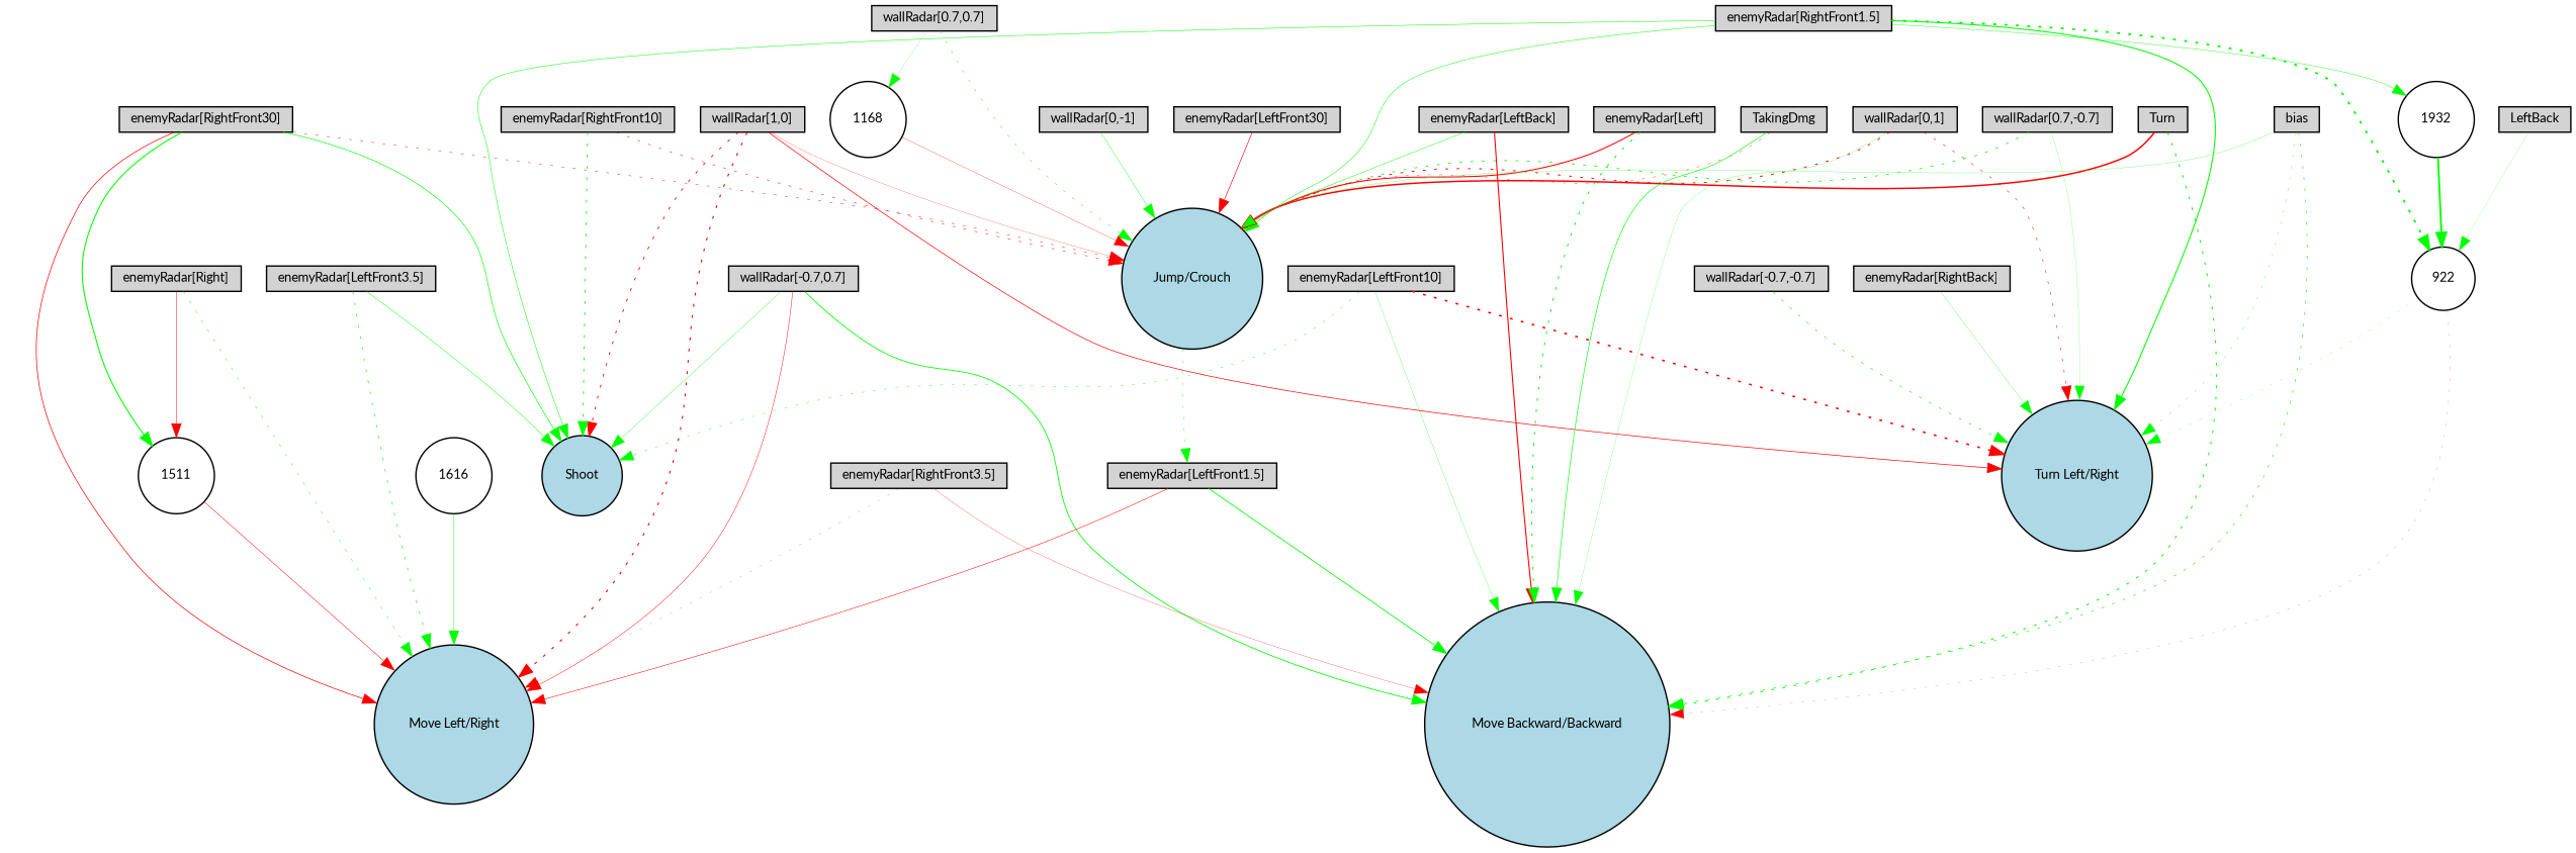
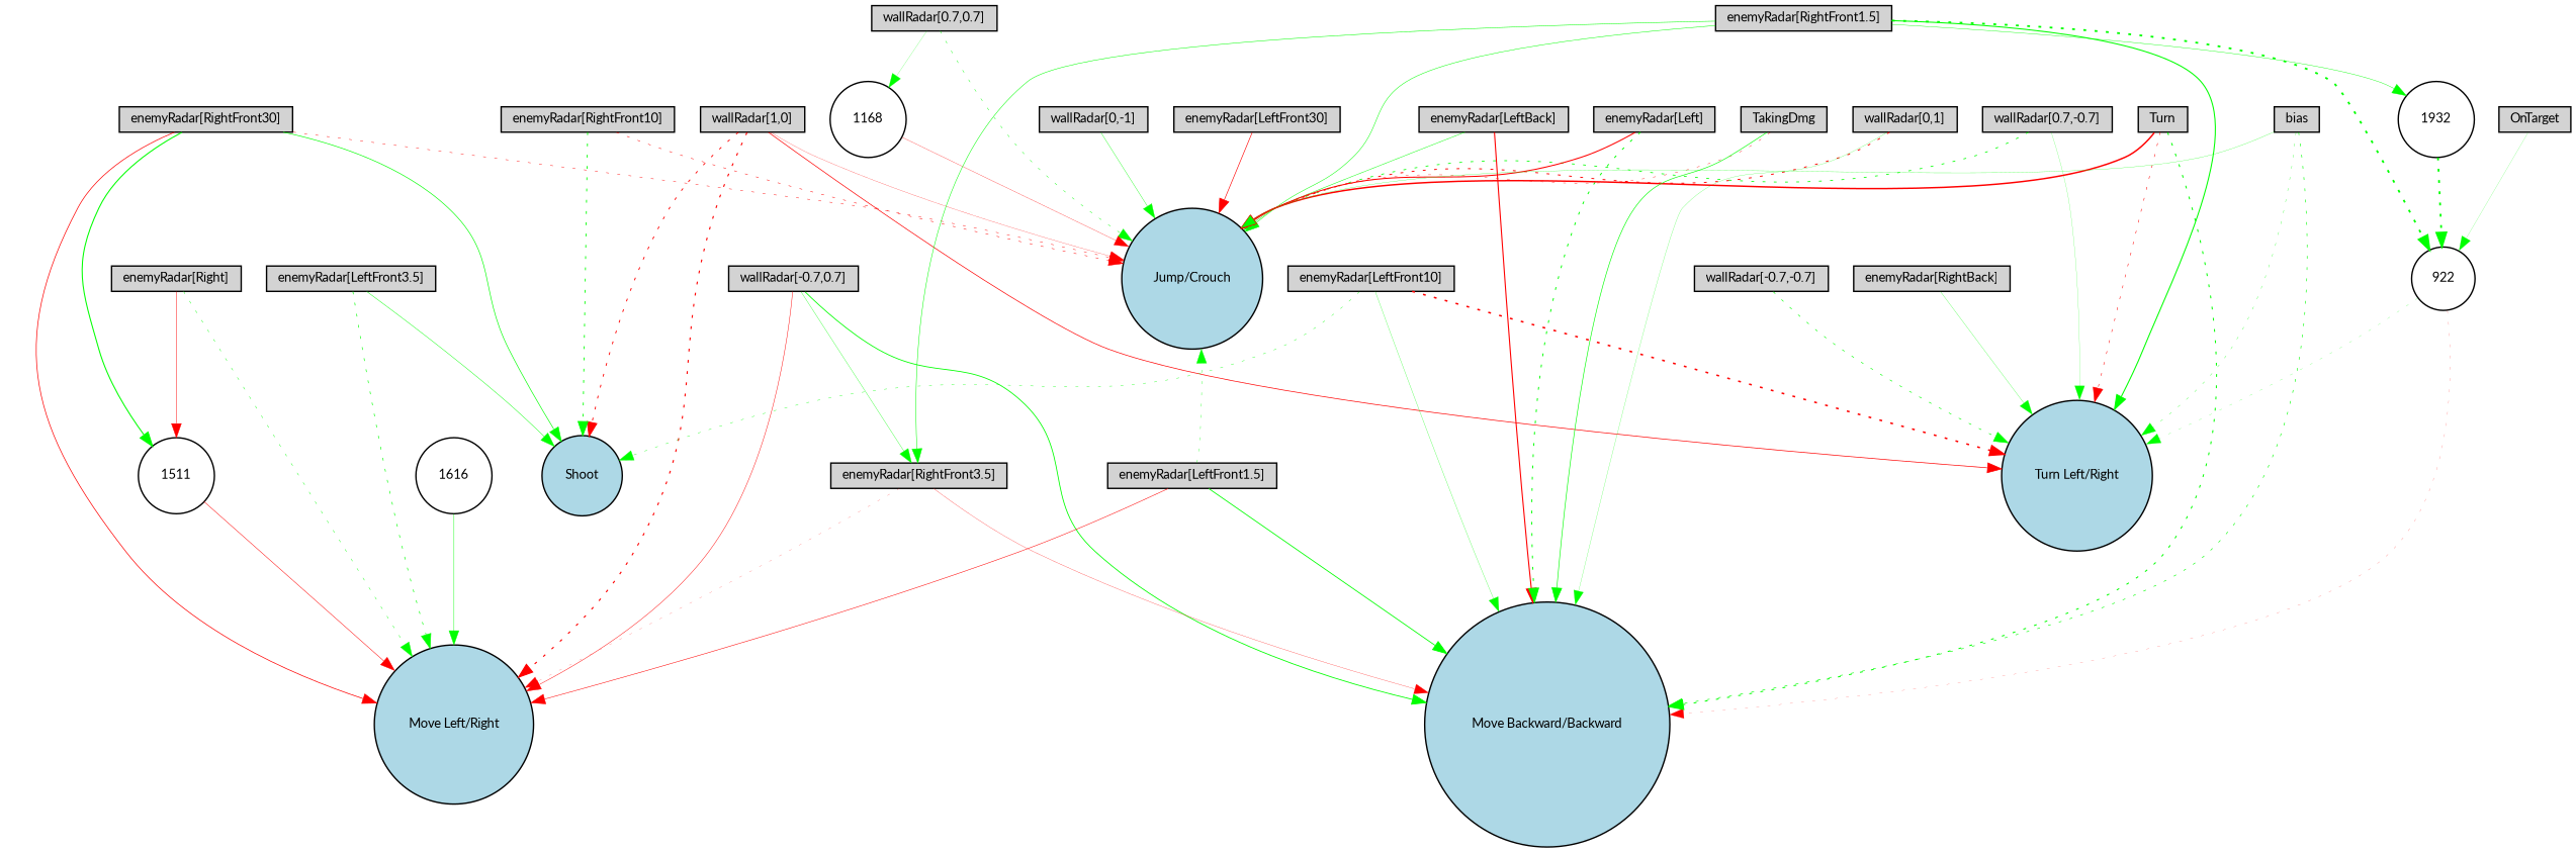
  digraph {
    fontname=Lato
    node [fillcolor=lightgray fontname=Lato fontsize=9 shape=box style=filled]
    edge [color=green fontname=Lato style=solid]
    "wallRadar[1,0]" [height=0.2 width=0.2]
    Shoot [fillcolor=lightblue height=0.2 shape=circle width=0.2]
    "Jump/Crouch" [fillcolor=lightblue height=0.2 shape=circle width=0.2]
    "Move Left/Right" [fillcolor=lightblue height=0.2 shape=circle width=0.2]
    "Turn Left/Right" [fillcolor=lightblue height=0.2 shape=circle width=0.2]
    "wallRadar[0,1]" [height=0.2 width=0.2]
    n7 [fillcolor=lightblue height=0.2 label="Move Backward/Backward" shape=circle width=0.2]
    1616 [fillcolor=white height=0.2 shape=circle width=0.2]
    "wallRadar[0,-1]" [height=0.2 width=0.2]
    "wallRadar[0.7,0.7]" [height=0.2 width=0.2]
    n11 [fillcolor=white height=0.2 label=1168 shape=circle width=0.2]
    "wallRadar[-0.7,0.7]" [height=0.2 width=0.2]
    "wallRadar[-0.7,-0.7]" [height=0.2 width=0.2]
    "wallRadar[0.7,-0.7]" [height=0.2 width=0.2]
    "enemyRadar[RightBack]" [height=0.2 width=0.2]
    "enemyRadar[LeftBack]" [height=0.2 width=0.2]
    "enemyRadar[Right]" [height=0.2 width=0.2]
    1511 [fillcolor=white height=0.2 shape=circle width=0.2]
    "enemyRadar[Left]" [height=0.2 width=0.2]
    "enemyRadar[RightFront30]" [height=0.2 width=0.2]
    "enemyRadar[LeftFront30]" [height=0.2 width=0.2]
    "enemyRadar[RightFront10]" [height=0.2 width=0.2]
    "enemyRadar[LeftFront10]" [height=0.2 width=0.2]
    "enemyRadar[RightFront3.5]" [height=0.2 width=0.2]
    "enemyRadar[LeftFront3.5]" [height=0.2 width=0.2]
    "enemyRadar[RightFront1.5]" [height=0.2 width=0.2]
    1932 [fillcolor=white height=0.2 shape=circle width=0.2]
    n28 [fillcolor=white height=0.2 label=922 shape=circle width=0.2]
    "enemyRadar[LeftFront1.5]" [height=0.2 width=0.2]
-   OnTarget [height=0.2 width=0.2 label=LeftBack]
+   OnTarget [height=0.2 width=0.2]
    n31 [height=0.2 label=Turn width=0.2]
    TakingDmg [height=0.2 width=0.2]
    bias [height=0.2 width=0.2]
    "wallRadar[1,0]" -> Shoot [color=red penwidth=0.6394328709186229 style=dotted]
    "wallRadar[1,0]" -> "Jump/Crouch" [color=red penwidth=0.1583669418207737]
    "wallRadar[1,0]" -> "Move Left/Right" [color=red penwidth=0.799983578478006 style=dotted]
    "wallRadar[1,0]" -> "Turn Left/Right" [color=red penwidth=0.48485987550202636]
    "wallRadar[0,1]" -> "Jump/Crouch" [color=red penwidth=0.6673930433154788 style=dotted]
    "wallRadar[0,1]" -> n7 [penwidth=0.1461377568017041]
    1616 -> "Move Left/Right" [penwidth=0.2991904472078095]
    "wallRadar[0,-1]" -> "Jump/Crouch" [penwidth=0.24892517875031336]
    "wallRadar[0.7,0.7]" -> "Jump/Crouch" [penwidth=0.2960536599830619 style=dotted]
    "wallRadar[0.7,0.7]" -> n11 [penwidth=0.125610713571993]
    n11 -> "Jump/Crouch" [color=red penwidth=0.1995154366065676]
-   "wallRadar[-0.7,0.7]" -> Shoot [penwidth=0.22589437360305084]
+   "wallRadar[-0.7,0.7]" -> "enemyRadar[RightFront3.5]" [penwidth=0.22589437360305084]
    "wallRadar[-0.7,0.7]" -> "Move Left/Right" [color=red penwidth=0.3181554531762363]
    "wallRadar[-0.7,0.7]" -> n7 [penwidth=0.5848741995397353]
    "wallRadar[-0.7,-0.7]" -> "Turn Left/Right" [penwidth=0.42637498665564144 style=dotted]
    "wallRadar[0.7,-0.7]" -> "Jump/Crouch" [penwidth=0.5687817744677296 style=dotted]
    "wallRadar[0.7,-0.7]" -> "Turn Left/Right" [penwidth=0.1305531000890863]
    "enemyRadar[RightBack]" -> "Turn Left/Right" [penwidth=0.17493305183006064]
    "enemyRadar[LeftBack]" -> "Jump/Crouch" [penwidth=0.32400451137521225]
    "enemyRadar[LeftBack]" -> n7 [color=red penwidth=0.7770552156836061]
    "enemyRadar[Right]" -> "Move Left/Right" [penwidth=0.28826061908808964 style=dotted]
    "enemyRadar[Right]" -> 1511 [color=red penwidth=0.32422373805001026]
    1511 -> "Move Left/Right" [color=red penwidth=0.34389746989065834]
    "enemyRadar[Left]" -> "Jump/Crouch" [color=red penwidth=0.7370822359833511]
    "enemyRadar[Left]" -> n7 [penwidth=0.6746675647389984 style=dotted]
    "enemyRadar[RightFront30]" -> Shoot [penwidth=0.4568109601260866]
    "enemyRadar[RightFront30]" -> "Jump/Crouch" [color=red penwidth=0.3115961708635327 style=dotted]
    "enemyRadar[RightFront30]" -> "Move Left/Right" [color=red penwidth=0.49811502196359325]
    "enemyRadar[RightFront30]" -> 1511 [penwidth=0.7466211092182019]
    "enemyRadar[LeftFront30]" -> "Jump/Crouch" [color=red penwidth=0.43676198806744126]
    "enemyRadar[RightFront10]" -> Shoot [penwidth=0.6124154600970276 style=dotted]
    "enemyRadar[RightFront10]" -> "Jump/Crouch" [color=red penwidth=0.3466241197339278 style=dotted]
    "enemyRadar[LeftFront10]" -> Shoot [penwidth=0.25675469721079425 style=dotted]
    "enemyRadar[LeftFront10]" -> "Turn Left/Right" [color=red penwidth=1.1106477869600413 style=dotted]
    "enemyRadar[LeftFront10]" -> n7 [penwidth=0.1846352726137384]
    "enemyRadar[RightFront3.5]" -> "Move Left/Right" [color=red penwidth=0.12069535394723468 style=dotted]
    "enemyRadar[RightFront3.5]" -> n7 [color=red penwidth=0.18271103371505576]
    "enemyRadar[LeftFront3.5]" -> Shoot [penwidth=0.3136719632805739]
    "enemyRadar[LeftFront3.5]" -> "Move Left/Right" [penwidth=0.4518186506975119 style=dotted]
-   "enemyRadar[RightFront1.5]" -> Shoot [penwidth=0.3571923668168032]
+   "enemyRadar[RightFront1.5]" -> "enemyRadar[RightFront3.5]" [penwidth=0.3571923668168032]
    "enemyRadar[RightFront1.5]" -> "Jump/Crouch" [penwidth=0.3459272339077264]
    "enemyRadar[RightFront1.5]" -> "Turn Left/Right" [penwidth=0.7456525594134648]
    "enemyRadar[RightFront1.5]" -> 1932 [penwidth=0.2808637679105176]
    "enemyRadar[RightFront1.5]" -> n28 [penwidth=1.3067334516837006 style=dotted]
-   1932 -> n28 [penwidth=1.296039757042795]
+   1932 -> n28 [penwidth=1.296039757042795 style=dotted]
    n28 -> "Turn Left/Right" [penwidth=0.13347438245418886 style=dotted]
    n28 -> n7 [color=red penwidth=0.11923007958993788 style=dotted]
-   "Jump/Crouch" -> "enemyRadar[LeftFront1.5]" [penwidth=0.23882781193485358 style=dotted]
+   "enemyRadar[LeftFront1.5]" -> "Jump/Crouch" [penwidth=0.23882781193485358 style=dotted]
    "enemyRadar[LeftFront1.5]" -> "Move Left/Right" [color=red penwidth=0.3606174545566291]
    "enemyRadar[LeftFront1.5]" -> n7 [penwidth=0.5882726450072902]
    OnTarget -> n28 [penwidth=0.11096295402887903]
    n31 -> "Jump/Crouch" [color=red penwidth=1.0538997196236237]
-   "wallRadar[0,1]" -> "Turn Left/Right" [color=red penwidth=0.3702752526964621 style=dotted]
+   n31 -> "Turn Left/Right" [color=red penwidth=0.3702752526964621 style=dotted]
    n31 -> n7 [penwidth=0.7218440527432107 style=dotted]
    TakingDmg -> "Jump/Crouch" [color=red penwidth=0.26157062737543463 style=dotted]
    TakingDmg -> n7 [penwidth=0.4444238798981943]
    bias -> "Jump/Crouch" [penwidth=0.17033816152483766]
    bias -> "Turn Left/Right" [penwidth=0.206214130421886 style=dotted]
    bias -> n7 [penwidth=0.42633418835273806 style=dotted]
  }
